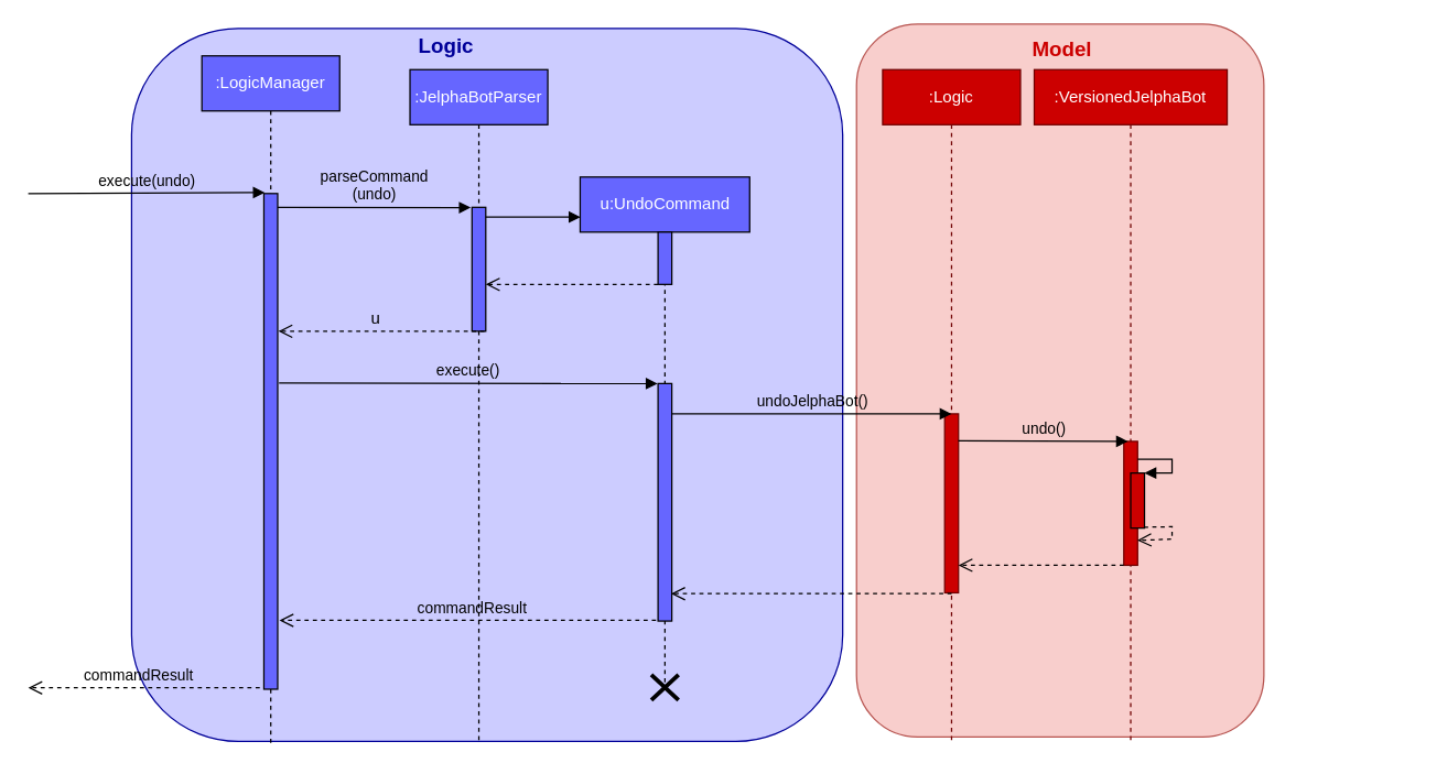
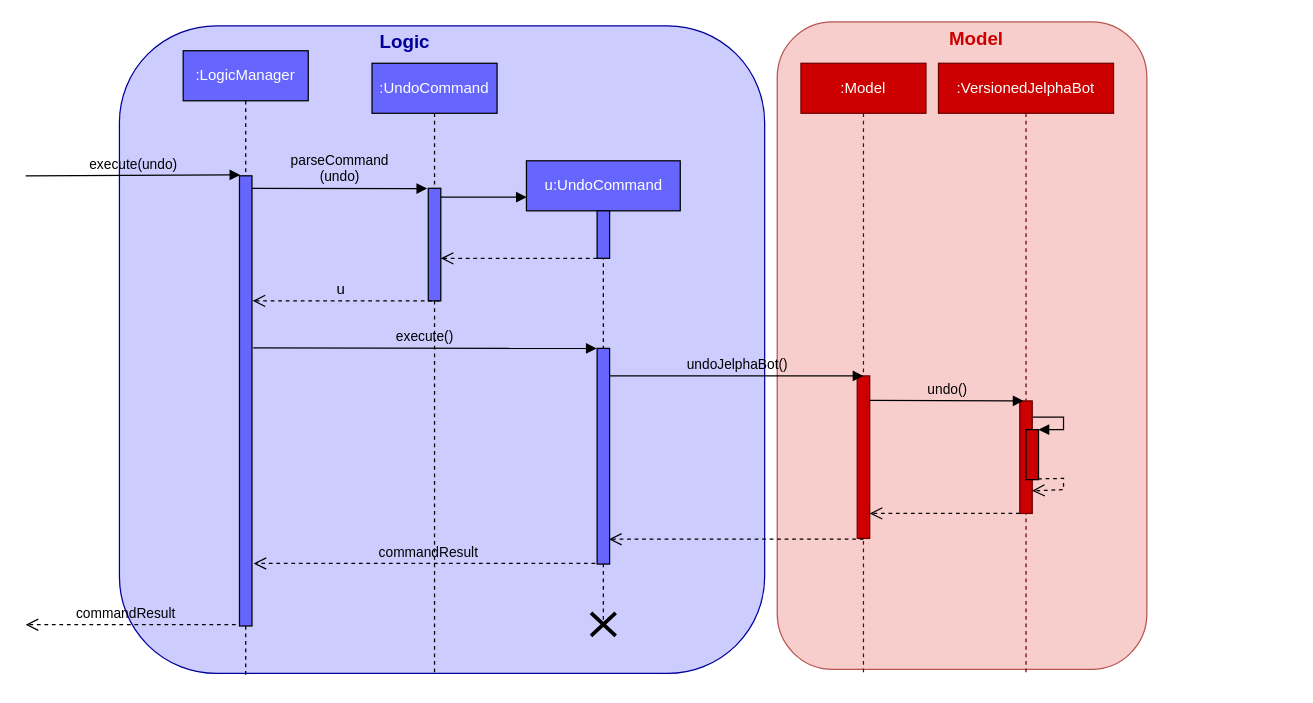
  <mxCell id="0" />
  <mxCell id="1" parent="0" />
  <mxCell id="2" value="" style="rounded=1;whiteSpace=wrap;html=1;shadow=0;fillColor=#CCCCFF;strokeColor=#000099;" parent="1" vertex="1"><mxGeometry x="95" y="20" width="516" height="518" as="geometry" /></mxCell>
  <mxCell id="3" value="" style="rounded=1;whiteSpace=wrap;html=1;shadow=0;rotation=-90;fillColor=#f8cecc;strokeColor=#b85450;" parent="1" vertex="1"><mxGeometry x="510" y="128" width="517.7" height="295.6" as="geometry" /></mxCell>
  <mxCell id="4" value="execute(undo)" style="html=1;verticalAlign=bottom;endArrow=block;fillColor=#4D9900;entryX=0.067;entryY=-0.002;entryDx=0;entryDy=0;entryPerimeter=0;labelBackgroundColor=none;" parent="1" target="23" edge="1"><mxGeometry width="80" relative="1" as="geometry"><mxPoint x="20" y="140" as="sourcePoint" /><mxPoint x="179.5" y="140" as="targetPoint" /></mxGeometry></mxCell>
  <mxCell id="5" value="commandResult" style="html=1;verticalAlign=bottom;endArrow=open;dashed=1;endSize=8;fillColor=#4D9900;labelBackgroundColor=none;" parent="1" edge="1"><mxGeometry relative="1" as="geometry"><mxPoint x="481.5" y="450" as="sourcePoint" /><mxPoint x="202.324" y="450" as="targetPoint" /></mxGeometry></mxCell>
  <mxCell id="6" value="&lt;font color=&quot;#000099&quot; size=&quot;1&quot;&gt;&lt;b style=&quot;font-size: 15px&quot;&gt;Logic&lt;/b&gt;&lt;/font&gt;" style="text;html=1;align=center;verticalAlign=middle;resizable=0;points=[];autosize=1;" parent="1" vertex="1"><mxGeometry x="293" y="22" width="60" height="20" as="geometry" /></mxCell>
- <mxCell id="7" value="&lt;font color=&quot;#ffffff&quot;&gt;:JelphaBotParser&lt;/font&gt;" style="shape=umlLifeline;perimeter=lifelinePerimeter;whiteSpace=wrap;html=1;container=1;collapsible=0;recursiveResize=0;outlineConnect=0;shadow=0;fillColor=#6666FF;" parent="1" vertex="1"><mxGeometry x="297" y="50" width="100" height="488" as="geometry" /></mxCell>
+ <mxCell id="7" value="&lt;font color=&quot;#ffffff&quot;&gt;:UndoCommand&lt;/font&gt;" style="shape=umlLifeline;perimeter=lifelinePerimeter;whiteSpace=wrap;html=1;container=1;collapsible=0;recursiveResize=0;outlineConnect=0;shadow=0;fillColor=#6666FF;" parent="1" vertex="1"><mxGeometry x="297" y="50" width="100" height="488" as="geometry" /></mxCell>
  <mxCell id="8" value="" style="html=1;verticalAlign=bottom;endArrow=block;fillColor=#4D9900;entryX=0.002;entryY=0.079;entryDx=0;entryDy=0;entryPerimeter=0;" parent="7" target="11" edge="1"><mxGeometry width="80" relative="1" as="geometry"><mxPoint x="54" y="107" as="sourcePoint" /><mxPoint x="150" y="110" as="targetPoint" /></mxGeometry></mxCell>
  <mxCell id="9" value="" style="group" parent="7" vertex="1" connectable="0"><mxGeometry x="45" y="100" width="10" height="90" as="geometry" /></mxCell>
  <mxCell id="10" value="" style="html=1;points=[];perimeter=orthogonalPerimeter;shadow=0;fillColor=#6666FF;" parent="9" vertex="1"><mxGeometry width="10" height="90" as="geometry" /></mxCell>
  <mxCell id="11" value="&lt;font color=&quot;#ffffff&quot;&gt;u:UndoCommand&lt;/font&gt;" style="shape=umlLifeline;perimeter=lifelinePerimeter;whiteSpace=wrap;html=1;container=1;collapsible=0;recursiveResize=0;outlineConnect=0;shadow=0;fillColor=#6666FF;" parent="1" vertex="1"><mxGeometry x="420.5" y="128" width="123" height="368" as="geometry" /></mxCell>
  <mxCell id="12" value="parseCommand&lt;br&gt;(undo)" style="html=1;verticalAlign=bottom;endArrow=block;fillColor=#4D9900;entryX=-0.086;entryY=0.002;entryDx=0;entryDy=0;entryPerimeter=0;labelBackgroundColor=none;" parent="1" target="10" edge="1"><mxGeometry width="80" relative="1" as="geometry"><mxPoint x="201" y="150" as="sourcePoint" /><mxPoint x="307" y="150" as="targetPoint" /><Array as="points" /></mxGeometry></mxCell>
  <mxCell id="13" value="" style="shape=umlDestroy;whiteSpace=wrap;html=1;strokeWidth=3;fillColor=#ffffff;" parent="1" vertex="1"><mxGeometry x="472.13" y="489.5" width="19.73" height="18.5" as="geometry" /></mxCell>
  <mxCell id="14" value="" style="html=1;verticalAlign=bottom;endArrow=open;dashed=1;endSize=8;fillColor=#4D9900;labelBackgroundColor=none;" parent="1" edge="1"><mxGeometry relative="1" as="geometry"><mxPoint x="351" y="240" as="sourcePoint" /><mxPoint x="201.5" y="240" as="targetPoint" /></mxGeometry></mxCell>
  <mxCell id="15" value="u" style="text;html=1;align=center;verticalAlign=middle;resizable=0;points=[];labelBackgroundColor=none;" parent="14" vertex="1" connectable="0"><mxGeometry x="0.069" y="-1" relative="1" as="geometry"><mxPoint y="-9" as="offset" /></mxGeometry></mxCell>
  <mxCell id="16" value="execute()" style="html=1;verticalAlign=bottom;endArrow=block;fillColor=#4D9900;labelBackgroundColor=none;entryX=-0.032;entryY=0.412;entryDx=0;entryDy=0;entryPerimeter=0;" parent="1" edge="1"><mxGeometry width="80" relative="1" as="geometry"><mxPoint x="202" y="277.64" as="sourcePoint" /><mxPoint x="476.68" y="278.07" as="targetPoint" /></mxGeometry></mxCell>
  <mxCell id="17" value="commandResult" style="html=1;verticalAlign=bottom;endArrow=open;dashed=1;endSize=8;fillColor=#4D9900;labelBackgroundColor=none;" parent="1" edge="1"><mxGeometry x="0.048" relative="1" as="geometry"><mxPoint x="188" y="499" as="sourcePoint" /><mxPoint x="20.004" y="499" as="targetPoint" /><mxPoint as="offset" /></mxGeometry></mxCell>
- <mxCell id="18" value=":Logic" style="shape=umlLifeline;perimeter=lifelinePerimeter;whiteSpace=wrap;html=1;container=1;collapsible=0;recursiveResize=0;outlineConnect=0;shadow=0;fillColor=#CC0000;strokeColor=#6F0000;fontColor=#ffffff;" parent="1" vertex="1"><mxGeometry x="640" y="50" width="100" height="488" as="geometry" /></mxCell>
+ <mxCell id="18" value=":Model" style="shape=umlLifeline;perimeter=lifelinePerimeter;whiteSpace=wrap;html=1;container=1;collapsible=0;recursiveResize=0;outlineConnect=0;shadow=0;fillColor=#CC0000;strokeColor=#6F0000;fontColor=#ffffff;" parent="1" vertex="1"><mxGeometry x="640" y="50" width="100" height="488" as="geometry" /></mxCell>
  <mxCell id="19" value="" style="html=1;points=[];perimeter=orthogonalPerimeter;shadow=0;fillColor=#CC0000;strokeColor=#6F0000;fontColor=#ffffff;" parent="18" vertex="1"><mxGeometry x="45.01" y="250" width="10" height="130" as="geometry" /></mxCell>
  <mxCell id="20" value="" style="html=1;verticalAlign=bottom;endArrow=open;dashed=1;endSize=8;fillColor=#4D9900;" parent="1" edge="1"><mxGeometry relative="1" as="geometry"><mxPoint x="477" y="206" as="sourcePoint" /><mxPoint x="352" y="206" as="targetPoint" /></mxGeometry></mxCell>
- <mxCell id="21" value="&lt;font style=&quot;font-size: 20px&quot; color=&quot;#cc0000&quot;&gt;&lt;b style=&quot;font-size: 15px&quot;&gt;Model&lt;/b&gt;&lt;/font&gt;" style="text;html=1;align=center;verticalAlign=middle;resizable=0;points=[];autosize=1;" parent="1" vertex="1"><mxGeometry x="740" y="23" width="60" height="20" as="geometry" /></mxCell>
+ <mxCell id="21" value="&lt;font style=&quot;font-size: 20px&quot; color=&quot;#cc0000&quot;&gt;&lt;b style=&quot;font-size: 15px&quot;&gt;Model&lt;/b&gt;&lt;/font&gt;" style="text;html=1;align=center;verticalAlign=middle;resizable=0;points=[];autosize=1;" parent="1" vertex="1"><mxGeometry x="750" y="18" width="60" height="20" as="geometry" /></mxCell>
  <mxCell id="22" value="&lt;font color=&quot;#ffffff&quot;&gt;:LogicManager&lt;/font&gt;" style="shape=umlLifeline;perimeter=lifelinePerimeter;whiteSpace=wrap;html=1;container=1;collapsible=0;recursiveResize=0;outlineConnect=0;shadow=0;fillColor=#6666FF;" parent="1" vertex="1"><mxGeometry x="146" y="40" width="100" height="500" as="geometry" /></mxCell>
  <mxCell id="23" value="" style="html=1;points=[];perimeter=orthogonalPerimeter;shadow=0;fillColor=#6666FF;" parent="1" vertex="1"><mxGeometry x="191" y="140" width="10" height="360" as="geometry" /></mxCell>
  <mxCell id="24" value="" style="group" parent="1" vertex="1" connectable="0"><mxGeometry x="477" y="278" width="10" height="230" as="geometry" /></mxCell>
  <mxCell id="25" value="" style="group" parent="24" vertex="1" connectable="0"><mxGeometry width="10" height="172.5" as="geometry" /></mxCell>
  <mxCell id="26" value="&lt;span style=&quot;color: rgba(0 , 0 , 0 , 0) ; font-family: monospace ; font-size: 0px&quot;&gt;%3CmxGraphModel%3E%3Croot%3E%3CmxCell%20id%3D%220%22%2F%3E%3CmxCell%20id%3D%221%22%20parent%3D%220%22%2F%3E%3CmxCell%20id%3D%222%22%20value%3D%22%22%20style%3D%22shape%3DumlDestroy%3BwhiteSpace%3Dwrap%3Bhtml%3D1%3BstrokeWidth%3D3%3BfillColor%3D%23ffffff%3B%22%20vertex%3D%221%22%20parent%3D%221%22%3E%3CmxGeometry%20x%3D%22562%22%20y%3D%22420%22%20width%3D%2230%22%20height%3D%2230%22%20as%3D%22geometry%22%2F%3E%3C%2FmxCell%3E%3C%2Froot%3E%3C%2FmxGraphModel%3E&lt;/span&gt;" style="html=1;points=[];perimeter=orthogonalPerimeter;shadow=0;fillColor=#6666FF;" parent="25" vertex="1"><mxGeometry width="10" height="172.5" as="geometry" /></mxCell>
  <mxCell id="27" value="" style="html=1;points=[];perimeter=orthogonalPerimeter;shadow=0;fillColor=#6666FF;" parent="1" vertex="1"><mxGeometry x="477" y="168" width="10" height="38" as="geometry" /></mxCell>
  <mxCell id="28" value="undoJelphaBot()" style="html=1;verticalAlign=bottom;endArrow=block;fillColor=#4D9900;labelBackgroundColor=none;" parent="1" edge="1"><mxGeometry width="80" relative="1" as="geometry"><mxPoint x="487" y="300" as="sourcePoint" /><mxPoint x="690" y="300" as="targetPoint" /></mxGeometry></mxCell>
  <mxCell id="29" value="" style="html=1;verticalAlign=bottom;endArrow=open;dashed=1;endSize=8;fillColor=#4D9900;" parent="1" edge="1"><mxGeometry relative="1" as="geometry"><mxPoint x="690" y="430.6" as="sourcePoint" /><mxPoint x="486.5" y="430.6" as="targetPoint" /></mxGeometry></mxCell>
  <mxCell id="30" value=":VersionedJelphaBot" style="shape=umlLifeline;perimeter=lifelinePerimeter;whiteSpace=wrap;html=1;container=1;collapsible=0;recursiveResize=0;outlineConnect=0;shadow=0;fillColor=#CC0000;strokeColor=#6F0000;fontColor=#ffffff;" parent="1" vertex="1"><mxGeometry x="750" y="50" width="140" height="490" as="geometry" /></mxCell>
  <mxCell id="31" value="" style="html=1;points=[];perimeter=orthogonalPerimeter;shadow=0;fillColor=#CC0000;strokeColor=#6F0000;fontColor=#ffffff;" parent="30" vertex="1"><mxGeometry x="65" y="270" width="10" height="90" as="geometry" /></mxCell>
  <mxCell id="32" value="" style="html=1;points=[];perimeter=orthogonalPerimeter;fillColor=#CC0000;" vertex="1" parent="30"><mxGeometry x="70" y="293" width="10" height="40" as="geometry" /></mxCell>
  <mxCell id="33" value="" style="edgeStyle=orthogonalEdgeStyle;html=1;align=left;spacingLeft=2;endArrow=block;rounded=0;entryX=1;entryY=0;" edge="1" target="32" parent="30"><mxGeometry relative="1" as="geometry"><mxPoint x="75" y="283" as="sourcePoint" /><Array as="points"><mxPoint x="100" y="283" /></Array></mxGeometry></mxCell>
  <mxCell id="34" value="" style="html=1;verticalAlign=bottom;endArrow=open;dashed=1;endSize=8;rounded=0;exitX=0.969;exitY=0.984;exitDx=0;exitDy=0;exitPerimeter=0;entryX=0.985;entryY=0.799;entryDx=0;entryDy=0;entryPerimeter=0;" edge="1" parent="30" source="32" target="31"><mxGeometry x="-0.431" y="13" relative="1" as="geometry"><mxPoint x="160" y="338" as="sourcePoint" /><mxPoint x="80" y="338" as="targetPoint" /><Array as="points"><mxPoint x="100" y="332" /><mxPoint x="100" y="341" /></Array><mxPoint as="offset" /></mxGeometry></mxCell>
  <mxCell id="35" value="undo()" style="html=1;verticalAlign=bottom;endArrow=block;fillColor=#4D9900;labelBackgroundColor=none;" parent="1" edge="1"><mxGeometry width="80" relative="1" as="geometry"><mxPoint x="695" y="319.5" as="sourcePoint" /><mxPoint x="818" y="320" as="targetPoint" /></mxGeometry></mxCell>
  <mxCell id="36" value="" style="html=1;verticalAlign=bottom;endArrow=open;dashed=1;endSize=8;fillColor=#4D9900;" parent="1" edge="1"><mxGeometry relative="1" as="geometry"><mxPoint x="815" y="410" as="sourcePoint" /><mxPoint x="695" y="410" as="targetPoint" /></mxGeometry></mxCell>
